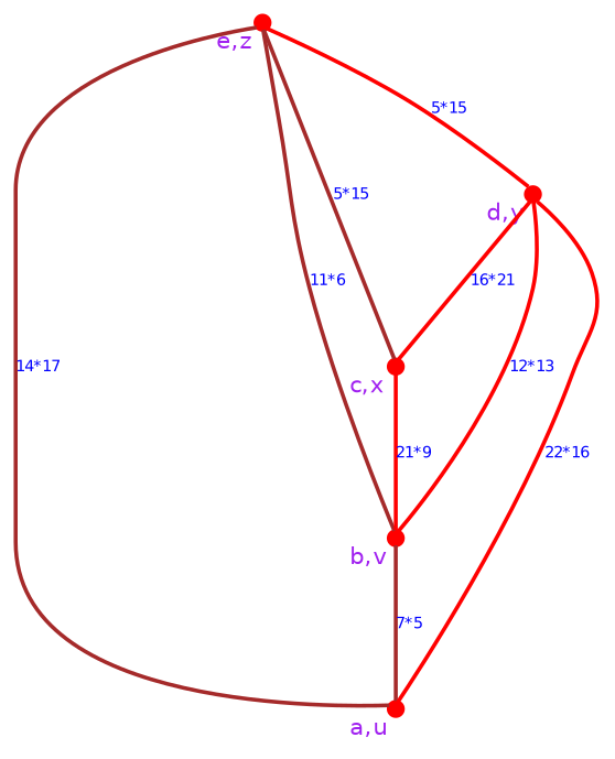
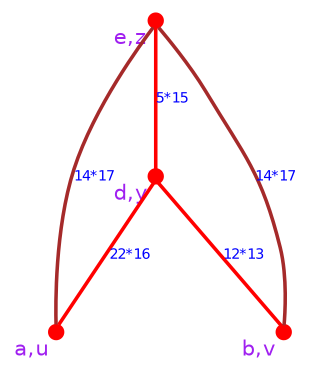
  graph {
    fontname="DejaVu Sans"
    rankdir=BT
    node [color=red fontcolor=purple fontname="DejaVu Sans" fontsize=6 shape=point]
    edge [color=red fontcolor=blue fontname="DejaVu Sans" fontsize=4]
    au [xlabel="a,u"]
    bv [xlabel="b,v"]
    dy [xlabel="d,y"]
    ez [xlabel="e,z"]
-   cx [xlabel="c,x"]
-   au -- bv [color=brown label="7*5"]
    au -- dy [label="22*16"]
    au -- ez [color=brown label="14*17"]
    bv -- dy [label="12*13"]
-   bv -- ez [color=brown label="11*6"]
-   bv -- cx [label="21*9"]
+   bv -- ez [color=brown label="14*17"]
    dy -- ez [label="5*15"]
-   cx -- dy [label="16*21"]
-   cx -- ez [color=brown label="5*15"]
  }
